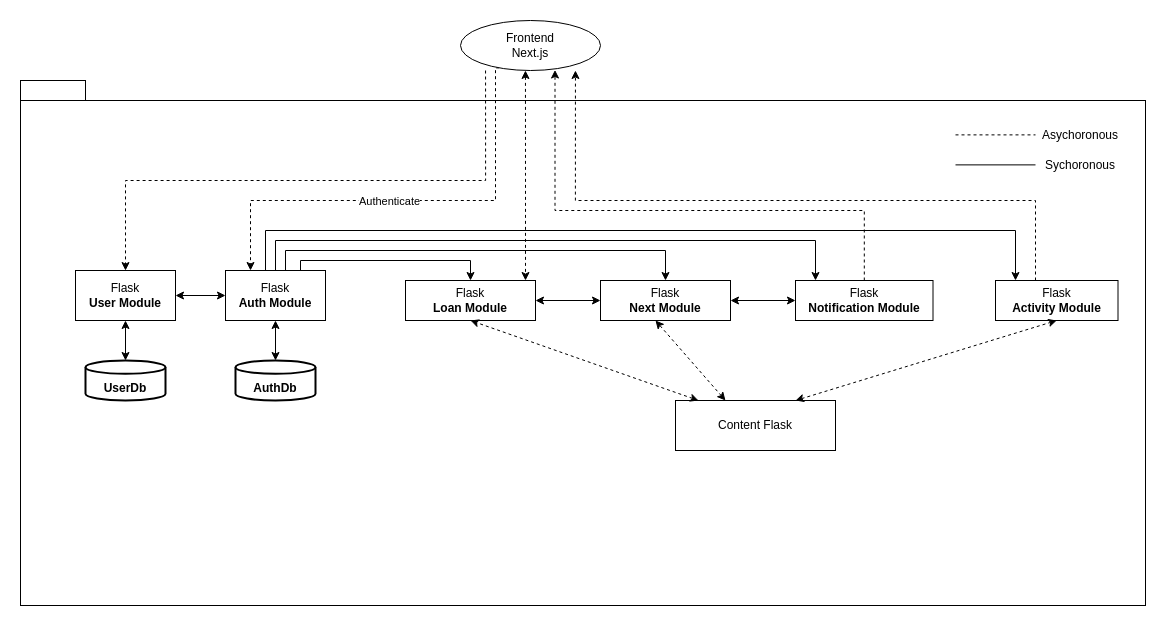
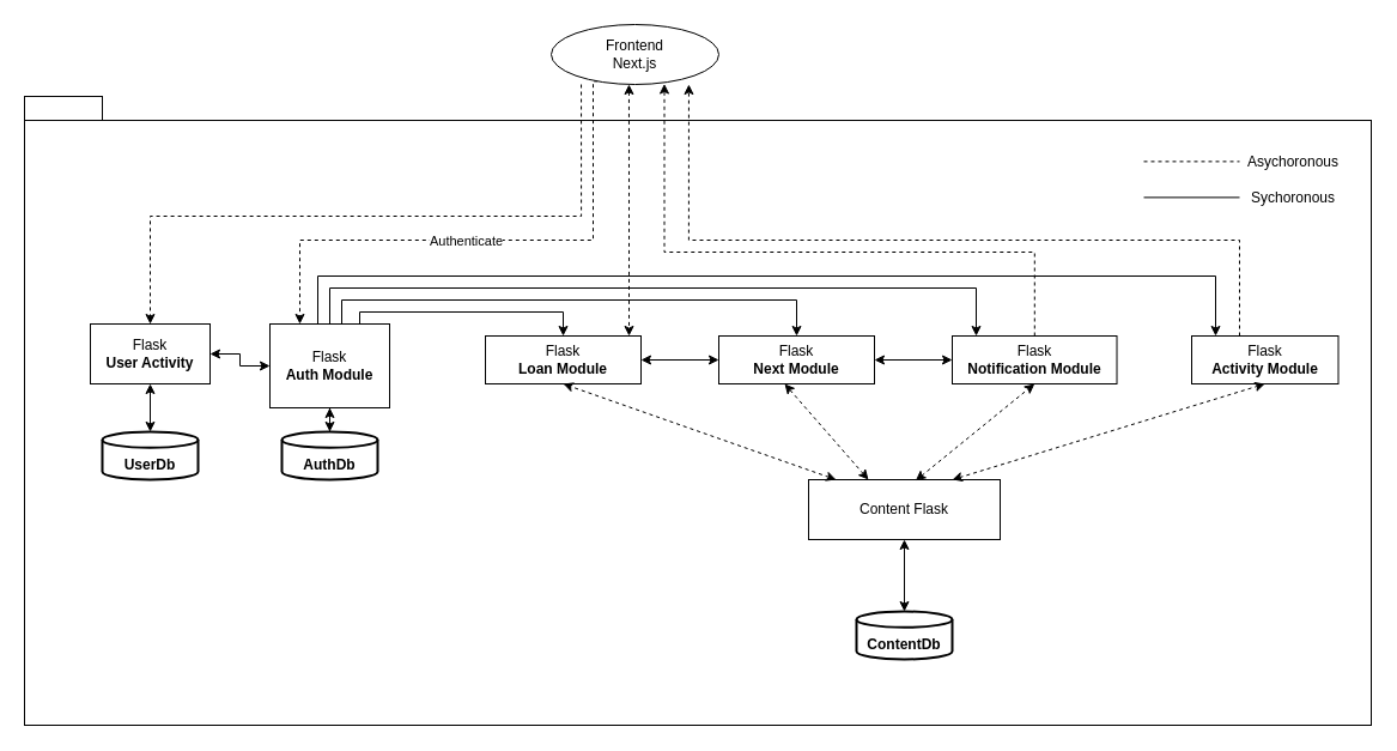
  <mxCell id="0" />
  <mxCell id="1" parent="0" />
  <mxCell id="2" value="" style="rounded=0;whiteSpace=wrap;html=1;" vertex="1" parent="1"><mxGeometry x="20" y="100" width="1125" height="505" as="geometry" /></mxCell>
  <mxCell id="3" value="" style="rounded=0;whiteSpace=wrap;html=1;" vertex="1" parent="1"><mxGeometry x="20" y="80" width="65" height="20" as="geometry" /></mxCell>
  <mxCell id="4" value="" style="edgeStyle=orthogonalEdgeStyle;rounded=0;orthogonalLoop=1;jettySize=auto;html=1;entryX=0.129;entryY=0.344;entryDx=0;entryDy=0;entryPerimeter=0;dashed=1;exitX=0.179;exitY=1;exitDx=0;exitDy=0;exitPerimeter=0;" edge="1" parent="1" source="7"><mxGeometry relative="1" as="geometry"><mxPoint x="485" y="100" as="sourcePoint" /><mxPoint x="125.015" y="270.08" as="targetPoint" /><Array as="points"><mxPoint x="485" y="180" /><mxPoint x="125" y="180" /></Array></mxGeometry></mxCell>
  <mxCell id="5" style="edgeStyle=orthogonalEdgeStyle;rounded=0;orthogonalLoop=1;jettySize=auto;html=1;entryX=0.25;entryY=0;entryDx=0;entryDy=0;exitX=0.25;exitY=1;exitDx=0;exitDy=0;dashed=1;" edge="1" parent="1" source="7" target="16"><mxGeometry relative="1" as="geometry"><Array as="points"><mxPoint x="495" y="200" /><mxPoint x="250" y="200" /></Array></mxGeometry></mxCell>
  <mxCell id="6" value="Authenticate" style="edgeLabel;html=1;align=center;verticalAlign=middle;resizable=0;points=[];" vertex="1" connectable="0" parent="5"><mxGeometry x="0.479" y="5" relative="1" as="geometry"><mxPoint x="91" y="-5" as="offset" /></mxGeometry></mxCell>
  <mxCell id="7" value="&lt;div&gt;Frontend &lt;br&gt;&lt;/div&gt;&lt;div&gt;Next.js&lt;br&gt;&lt;/div&gt;" style="ellipse;whiteSpace=wrap;html=1;" vertex="1" parent="1"><mxGeometry x="460" y="20" width="140" height="50" as="geometry" /></mxCell>
  <mxCell id="8" value="&lt;div&gt;&lt;br&gt;&lt;/div&gt;&lt;div&gt;&lt;b&gt;UserDb&lt;/b&gt;&lt;/div&gt;" style="strokeWidth=2;html=1;shape=mxgraph.flowchart.database;whiteSpace=wrap;" vertex="1" parent="1"><mxGeometry x="85" y="360" width="80" height="40" as="geometry" /></mxCell>
  <mxCell id="9" value="&lt;div&gt;&lt;b&gt;&lt;br&gt;&lt;/b&gt;&lt;/div&gt;&lt;div&gt;&lt;b&gt;AuthDb&lt;/b&gt;&lt;/div&gt;" style="strokeWidth=2;html=1;shape=mxgraph.flowchart.database;whiteSpace=wrap;" vertex="1" parent="1"><mxGeometry x="235" y="360" width="80" height="40" as="geometry" /></mxCell>
  <mxCell id="10" value="" style="edgeStyle=orthogonalEdgeStyle;rounded=0;orthogonalLoop=1;jettySize=auto;html=1;startArrow=classic;startFill=1;" edge="1" parent="1" source="12" target="8"><mxGeometry relative="1" as="geometry" /></mxCell>
  <mxCell id="11" value="" style="edgeStyle=orthogonalEdgeStyle;rounded=0;orthogonalLoop=1;jettySize=auto;html=1;startArrow=classic;startFill=1;" edge="1" parent="1" source="12" target="16"><mxGeometry relative="1" as="geometry" /></mxCell>
- <mxCell id="12" value="&lt;div&gt;Flask&lt;/div&gt;&lt;div&gt;&lt;b&gt;User Module&lt;/b&gt;&lt;br&gt;&lt;/div&gt;" style="rounded=0;whiteSpace=wrap;html=1;" vertex="1" parent="1"><mxGeometry x="75" y="270" width="100" height="50" as="geometry" /></mxCell>
+ <mxCell id="12" value="&lt;div&gt;Flask&lt;/div&gt;&lt;div&gt;&lt;b&gt;User Activity&lt;/b&gt;&lt;br&gt;&lt;/div&gt;" style="rounded=0;whiteSpace=wrap;html=1;" vertex="1" parent="1"><mxGeometry x="75" y="270" width="100" height="50" as="geometry" /></mxCell>
  <mxCell id="13" value="" style="edgeStyle=orthogonalEdgeStyle;rounded=0;orthogonalLoop=1;jettySize=auto;html=1;startArrow=classic;startFill=1;" edge="1" parent="1" source="16" target="9"><mxGeometry relative="1" as="geometry" /></mxCell>
  <mxCell id="14" style="edgeStyle=orthogonalEdgeStyle;rounded=0;orthogonalLoop=1;jettySize=auto;html=1;entryX=0.5;entryY=0;entryDx=0;entryDy=0;exitX=0.75;exitY=0;exitDx=0;exitDy=0;" edge="1" parent="1" source="16" target="24"><mxGeometry relative="1" as="geometry"><Array as="points"><mxPoint x="300" y="260" /><mxPoint x="470" y="260" /></Array></mxGeometry></mxCell>
  <mxCell id="15" style="edgeStyle=orthogonalEdgeStyle;rounded=0;orthogonalLoop=1;jettySize=auto;html=1;entryX=0.5;entryY=0;entryDx=0;entryDy=0;exitX=1;exitY=0;exitDx=0;exitDy=0;" edge="1" parent="1" source="16" target="27"><mxGeometry relative="1" as="geometry"><Array as="points"><mxPoint x="285" y="270" /><mxPoint x="285" y="250" /><mxPoint x="665" y="250" /></Array></mxGeometry></mxCell>
- <mxCell id="16" value="&lt;div&gt;Flask&lt;/div&gt;&lt;div&gt;&lt;b&gt;Auth Module&lt;/b&gt;&lt;br&gt;&lt;/div&gt;" style="rounded=0;whiteSpace=wrap;html=1;" vertex="1" parent="1"><mxGeometry x="225" y="270" width="100" height="50" as="geometry" /></mxCell>
+ <mxCell id="16" value="&lt;div&gt;Flask&lt;/div&gt;&lt;div&gt;&lt;b&gt;Auth Module&lt;/b&gt;&lt;br&gt;&lt;/div&gt;" style="rounded=0;whiteSpace=wrap;html=1;" vertex="1" parent="1"><mxGeometry x="225" y="270" width="100" height="70" as="geometry" /></mxCell>
  <mxCell id="17" value="" style="endArrow=none;html=1;rounded=0;" edge="1" parent="1"><mxGeometry width="50" height="50" relative="1" as="geometry"><mxPoint x="955" y="164.38" as="sourcePoint" /><mxPoint x="1035" y="164.38" as="targetPoint" /></mxGeometry></mxCell>
  <mxCell id="18" value="" style="endArrow=none;html=1;rounded=0;dashed=1;" edge="1" parent="1"><mxGeometry width="50" height="50" relative="1" as="geometry"><mxPoint x="955" y="134.38" as="sourcePoint" /><mxPoint x="1035" y="134.38" as="targetPoint" /><Array as="points" /></mxGeometry></mxCell>
  <mxCell id="19" value="Asychoronous" style="text;html=1;align=center;verticalAlign=middle;whiteSpace=wrap;rounded=0;" vertex="1" parent="1"><mxGeometry x="1035" y="120" width="90" height="30" as="geometry" /></mxCell>
  <mxCell id="20" value="Sychoronous" style="text;html=1;align=center;verticalAlign=middle;whiteSpace=wrap;rounded=0;" vertex="1" parent="1"><mxGeometry x="1035" y="150" width="90" height="30" as="geometry" /></mxCell>
+ <mxCell id="21" value="" style="edgeStyle=orthogonalEdgeStyle;rounded=0;orthogonalLoop=1;jettySize=auto;html=1;startArrow=classic;startFill=1;" edge="1" parent="1" source="22" target="23"><mxGeometry relative="1" as="geometry" /></mxCell>
+ <mxCell id="22" value="&lt;div&gt;&lt;b&gt;&lt;br&gt;&lt;/b&gt;&lt;/div&gt;&lt;div&gt;&lt;b&gt;ContentDb&lt;/b&gt;&lt;/div&gt;" style="strokeWidth=2;html=1;shape=mxgraph.flowchart.database;whiteSpace=wrap;" vertex="1" parent="1"><mxGeometry x="715" y="510" width="80" height="40" as="geometry" /></mxCell>
  <mxCell id="23" value="Content Flask" style="rounded=0;whiteSpace=wrap;html=1;" vertex="1" parent="1"><mxGeometry x="675" y="400" width="160" height="50" as="geometry" /></mxCell>
  <mxCell id="24" value="&lt;div&gt;Flask&lt;/div&gt;&lt;div&gt;&lt;b&gt;Loan Module&lt;/b&gt;&lt;br&gt;&lt;/div&gt;" style="rounded=0;whiteSpace=wrap;html=1;" vertex="1" parent="1"><mxGeometry x="405" y="280" width="130" height="40" as="geometry" /></mxCell>
  <mxCell id="25" style="edgeStyle=orthogonalEdgeStyle;rounded=0;orthogonalLoop=1;jettySize=auto;html=1;entryX=1;entryY=0.5;entryDx=0;entryDy=0;startArrow=classic;startFill=1;" edge="1" parent="1" source="27" target="24"><mxGeometry relative="1" as="geometry" /></mxCell>
  <mxCell id="26" value="" style="edgeStyle=orthogonalEdgeStyle;rounded=0;orthogonalLoop=1;jettySize=auto;html=1;startArrow=classic;startFill=1;" edge="1" parent="1" source="27" target="28"><mxGeometry relative="1" as="geometry" /></mxCell>
  <mxCell id="27" value="&lt;div&gt;Flask&lt;/div&gt;&lt;div&gt;&lt;b&gt;Next Module&lt;/b&gt;&lt;br&gt;&lt;/div&gt;" style="rounded=0;whiteSpace=wrap;html=1;" vertex="1" parent="1"><mxGeometry x="600" y="280" width="130" height="40" as="geometry" /></mxCell>
  <mxCell id="28" value="&lt;div&gt;Flask&lt;/div&gt;&lt;div&gt;&lt;b&gt;Notification Module&lt;/b&gt;&lt;br&gt;&lt;/div&gt;" style="rounded=0;whiteSpace=wrap;html=1;" vertex="1" parent="1"><mxGeometry x="795" y="280" width="137.5" height="40" as="geometry" /></mxCell>
  <mxCell id="29" value="&lt;div&gt;Flask&lt;/div&gt;&lt;div&gt;&lt;b&gt;Activity Module&lt;/b&gt;&lt;br&gt;&lt;/div&gt;" style="rounded=0;whiteSpace=wrap;html=1;" vertex="1" parent="1"><mxGeometry x="995" y="280" width="122.5" height="40" as="geometry" /></mxCell>
  <mxCell id="30" value="" style="endArrow=classic;startArrow=classic;html=1;rounded=0;entryX=0.5;entryY=1;entryDx=0;entryDy=0;dashed=1;" edge="1" parent="1" target="24"><mxGeometry width="50" height="50" relative="1" as="geometry"><mxPoint x="698" y="400" as="sourcePoint" /><mxPoint x="515" y="350" as="targetPoint" /></mxGeometry></mxCell>
  <mxCell id="31" value="" style="endArrow=classic;startArrow=classic;html=1;rounded=0;dashed=1;entryX=0.5;entryY=1;entryDx=0;entryDy=0;exitX=0.75;exitY=0;exitDx=0;exitDy=0;" edge="1" parent="1" source="23" target="29"><mxGeometry width="50" height="50" relative="1" as="geometry"><mxPoint x="755" y="400" as="sourcePoint" /><mxPoint x="905" y="320" as="targetPoint" /></mxGeometry></mxCell>
  <mxCell id="32" value="" style="endArrow=classic;startArrow=classic;html=1;rounded=0;entryX=0.423;entryY=1;entryDx=0;entryDy=0;entryPerimeter=0;dashed=1;" edge="1" parent="1" target="27"><mxGeometry width="50" height="50" relative="1" as="geometry"><mxPoint x="725" y="400" as="sourcePoint" /><mxPoint x="715" y="370" as="targetPoint" /></mxGeometry></mxCell>
+ <mxCell id="33" value="" style="endArrow=classic;startArrow=classic;html=1;rounded=0;entryX=0.5;entryY=1;entryDx=0;entryDy=0;exitX=0.559;exitY=0.015;exitDx=0;exitDy=0;exitPerimeter=0;dashed=1;" edge="1" parent="1" source="23" target="28"><mxGeometry width="50" height="50" relative="1" as="geometry"><mxPoint x="665" y="420" as="sourcePoint" /><mxPoint x="715" y="370" as="targetPoint" /></mxGeometry></mxCell>
  <mxCell id="34" style="edgeStyle=orthogonalEdgeStyle;rounded=0;orthogonalLoop=1;jettySize=auto;html=1;exitX=0.5;exitY=0;exitDx=0;exitDy=0;" edge="1" parent="1" source="16"><mxGeometry relative="1" as="geometry"><mxPoint x="300" y="280" as="sourcePoint" /><mxPoint x="815" y="280" as="targetPoint" /><Array as="points"><mxPoint x="275" y="240" /><mxPoint x="815" y="240" /><mxPoint x="815" y="280" /></Array></mxGeometry></mxCell>
  <mxCell id="35" style="edgeStyle=orthogonalEdgeStyle;rounded=0;orthogonalLoop=1;jettySize=auto;html=1;exitX=0.4;exitY=0;exitDx=0;exitDy=0;exitPerimeter=0;" edge="1" parent="1" source="16"><mxGeometry relative="1" as="geometry"><mxPoint x="1015" y="280" as="targetPoint" /><Array as="points"><mxPoint x="265" y="230" /><mxPoint x="1015" y="230" /><mxPoint x="1015" y="280" /></Array></mxGeometry></mxCell>
  <mxCell id="36" style="edgeStyle=orthogonalEdgeStyle;rounded=0;orthogonalLoop=1;jettySize=auto;html=1;dashed=1;startArrow=classic;startFill=1;exitX=0.464;exitY=1;exitDx=0;exitDy=0;exitPerimeter=0;" edge="1" parent="1" source="7"><mxGeometry relative="1" as="geometry"><mxPoint x="525" y="80" as="sourcePoint" /><mxPoint x="525" y="280" as="targetPoint" /><Array as="points" /></mxGeometry></mxCell>
  <mxCell id="37" style="edgeStyle=orthogonalEdgeStyle;rounded=0;orthogonalLoop=1;jettySize=auto;html=1;dashed=1;entryX=0.821;entryY=1;entryDx=0;entryDy=0;entryPerimeter=0;" edge="1" parent="1" source="29" target="7"><mxGeometry relative="1" as="geometry"><mxPoint x="575" y="80" as="targetPoint" /><Array as="points"><mxPoint x="1035" y="200" /><mxPoint x="575" y="200" /></Array></mxGeometry></mxCell>
  <mxCell id="38" style="edgeStyle=orthogonalEdgeStyle;rounded=0;orthogonalLoop=1;jettySize=auto;html=1;entryX=0.675;entryY=0.99;entryDx=0;entryDy=0;entryPerimeter=0;dashed=1;" edge="1" parent="1" source="28" target="7"><mxGeometry relative="1" as="geometry"><Array as="points"><mxPoint x="864" y="210" /><mxPoint x="555" y="210" /></Array></mxGeometry></mxCell>
